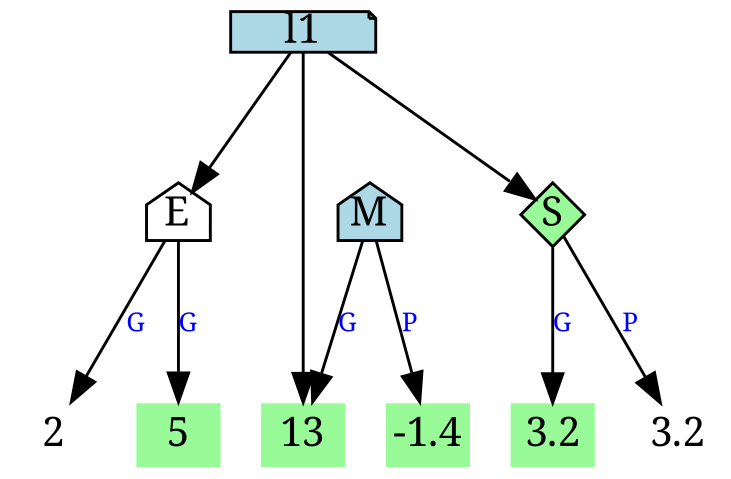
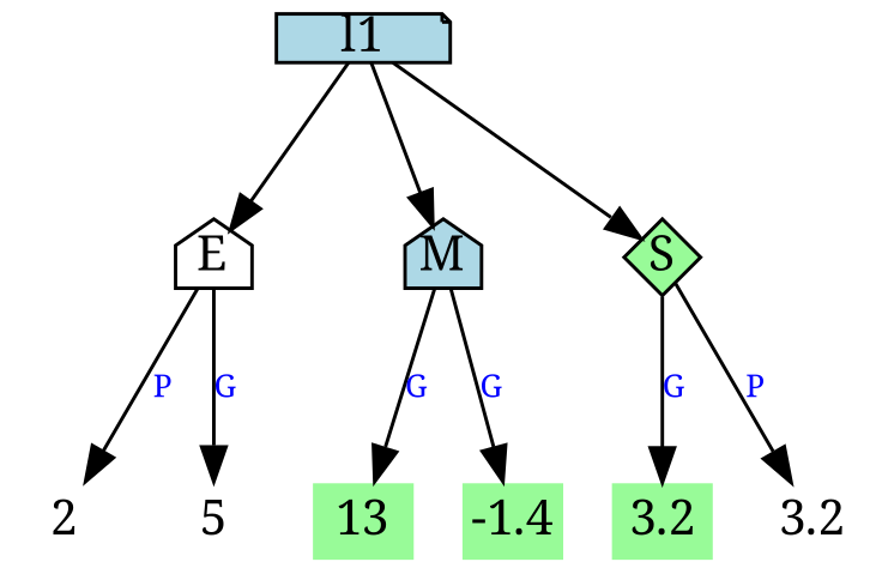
  digraph {
    fontname="Noto Serif"
    nodesep=0.2
    rankdir=TB
    ranksep=0.6
    splines=line
    node [fillcolor=palegreen fixedsize=true fontname="Noto Serif" shape=none style=filled]
    edge [fontcolor=blue fontname="Noto Serif" fontsize=9]
    l1 [fillcolor=lightblue height=.2 shape=note width=0.7]
    n2 [fillcolor=white height=.3 label=E shape=house width=.3]
    n3 [fillcolor=lightblue height=.3 label=M shape=house width=.3]
    n4 [height=.3 label=S shape=diamond width=.3]
    n5 [fillcolor=white height=.3 label=2 width=.4]
-   n6 [height=.3 label=5 width=.4]
+   n6 [fillcolor=white height=.3 label=5 width=.4]
    n7 [height=.3 label=13 width=.4]
    n8 [height=.3 label=-1.4 width=.4]
    n9 [height=.3 label=3.2 width=.4]
    n10 [fillcolor=white height=.3 label=3.2 width=.4]
    l1 -> n2
-   l1 -> n7
+   l1 -> n3
    l1 -> n4
-   n2 -> n5 [label=G]
+   n2 -> n5 [label=P]
    n2 -> n6 [label=G]
    n3 -> n7 [label=G]
-   n3 -> n8 [label=P]
+   n3 -> n8 [label=G]
    n4 -> n9 [label=G]
    n4 -> n10 [label=P]
  }
